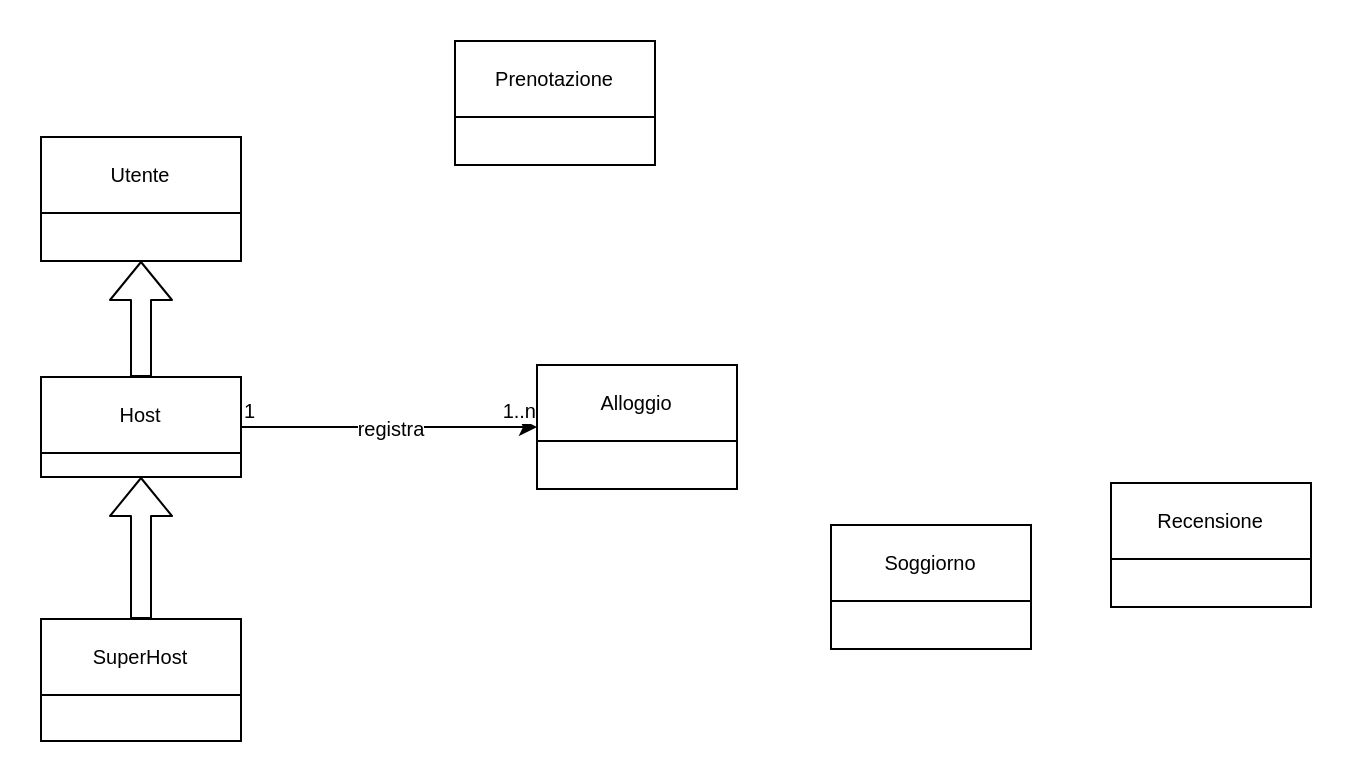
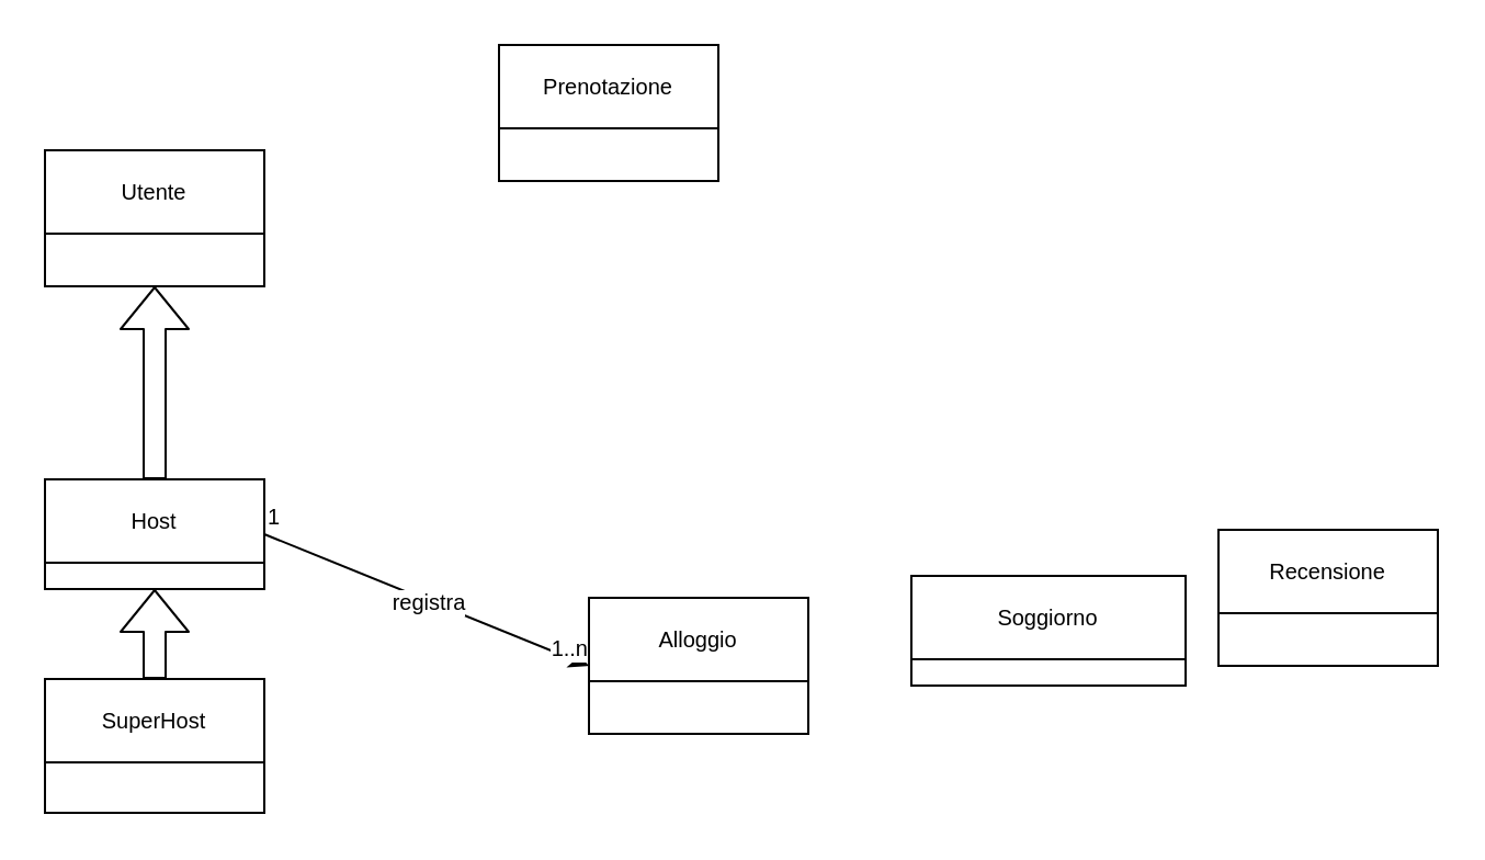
  <mxCell id="0" />
  <mxCell id="1" parent="0" />
  <mxCell id="2" value="Utente" style="swimlane;fontStyle=0;childLayout=stackLayout;horizontal=1;startSize=38;horizontalStack=0;resizeParent=1;resizeParentMax=0;resizeLast=0;collapsible=1;marginBottom=0;fontFamily=Helvetica;fontSize=10;rounded=0;shadow=0;glass=0;swimlaneFillColor=none;fillColor=none;" parent="1" vertex="1"><mxGeometry x="20" y="68" width="100" height="62" as="geometry" /></mxCell>
- <mxCell id="3" value="Host" style="swimlane;fontStyle=0;childLayout=stackLayout;horizontal=1;startSize=38;horizontalStack=0;resizeParent=1;resizeParentMax=0;resizeLast=0;collapsible=1;marginBottom=0;fontFamily=Helvetica;fontSize=10;rounded=0;shadow=0;glass=0;swimlaneFillColor=none;fillColor=none;" parent="1" vertex="1"><mxGeometry x="20" y="188" width="100" height="50" as="geometry" /></mxCell>
+ <mxCell id="3" value="Host" style="swimlane;fontStyle=0;childLayout=stackLayout;horizontal=1;startSize=38;horizontalStack=0;resizeParent=1;resizeParentMax=0;resizeLast=0;collapsible=1;marginBottom=0;fontFamily=Helvetica;fontSize=10;rounded=0;shadow=0;glass=0;swimlaneFillColor=none;fillColor=none;" parent="1" vertex="1"><mxGeometry x="20" y="218" width="100" height="50" as="geometry" /></mxCell>
  <mxCell id="4" value="" style="shape=flexArrow;endArrow=classic;html=1;fontFamily=Helvetica;fontSize=10;exitX=0.5;exitY=0;exitDx=0;exitDy=0;entryX=0.5;entryY=1;entryDx=0;entryDy=0;" parent="1" source="3" target="2" edge="1"><mxGeometry width="50" height="50" relative="1" as="geometry"><mxPoint x="187" y="226" as="sourcePoint" /><mxPoint x="237" y="176" as="targetPoint" /></mxGeometry></mxCell>
  <mxCell id="5" value="SuperHost" style="swimlane;fontStyle=0;childLayout=stackLayout;horizontal=1;startSize=38;horizontalStack=0;resizeParent=1;resizeParentMax=0;resizeLast=0;collapsible=1;marginBottom=0;fontFamily=Helvetica;fontSize=10;rounded=0;shadow=0;glass=0;swimlaneFillColor=none;fillColor=none;" parent="1" vertex="1"><mxGeometry x="20" y="309" width="100" height="61" as="geometry" /></mxCell>
  <mxCell id="6" value="" style="shape=flexArrow;endArrow=classic;html=1;fontFamily=Helvetica;fontSize=10;entryX=0.5;entryY=1;entryDx=0;entryDy=0;" parent="1" source="5" target="3" edge="1"><mxGeometry width="50" height="50" relative="1" as="geometry"><mxPoint x="60" y="198" as="sourcePoint" /><mxPoint x="60" y="135" as="targetPoint" /></mxGeometry></mxCell>
- <mxCell id="7" value="Soggiorno" style="swimlane;fontStyle=0;childLayout=stackLayout;horizontal=1;startSize=38;horizontalStack=0;resizeParent=1;resizeParentMax=0;resizeLast=0;collapsible=1;marginBottom=0;fontFamily=Helvetica;fontSize=10;rounded=0;shadow=0;glass=0;swimlaneFillColor=none;fillColor=none;" parent="1" vertex="1"><mxGeometry x="415" y="262" width="100" height="62" as="geometry" /></mxCell>
+ <mxCell id="7" value="Soggiorno" style="swimlane;fontStyle=0;childLayout=stackLayout;horizontal=1;startSize=38;horizontalStack=0;resizeParent=1;resizeParentMax=0;resizeLast=0;collapsible=1;marginBottom=0;fontFamily=Helvetica;fontSize=10;rounded=0;shadow=0;glass=0;swimlaneFillColor=none;fillColor=none;" parent="1" vertex="1"><mxGeometry x="415" y="262" width="125" height="50" as="geometry" /></mxCell>
  <mxCell id="8" value="Recensione" style="swimlane;fontStyle=0;childLayout=stackLayout;horizontal=1;startSize=38;horizontalStack=0;resizeParent=1;resizeParentMax=0;resizeLast=0;collapsible=1;marginBottom=0;fontFamily=Helvetica;fontSize=10;rounded=0;shadow=0;glass=0;swimlaneFillColor=none;fillColor=none;" parent="1" vertex="1"><mxGeometry x="555" y="241" width="100" height="62" as="geometry" /></mxCell>
- <mxCell id="9" value="Alloggio" style="swimlane;fontStyle=0;childLayout=stackLayout;horizontal=1;startSize=38;horizontalStack=0;resizeParent=1;resizeParentMax=0;resizeLast=0;collapsible=1;marginBottom=0;fontFamily=Helvetica;fontSize=10;rounded=0;shadow=0;glass=0;swimlaneFillColor=none;fillColor=none;" parent="1" vertex="1"><mxGeometry x="268" y="182" width="100" height="62" as="geometry" /></mxCell>
+ <mxCell id="9" value="Alloggio" style="swimlane;fontStyle=0;childLayout=stackLayout;horizontal=1;startSize=38;horizontalStack=0;resizeParent=1;resizeParentMax=0;resizeLast=0;collapsible=1;marginBottom=0;fontFamily=Helvetica;fontSize=10;rounded=0;shadow=0;glass=0;swimlaneFillColor=none;fillColor=none;" parent="1" vertex="1"><mxGeometry x="268" y="272" width="100" height="62" as="geometry" /></mxCell>
  <mxCell id="10" value="" style="endArrow=classic;html=1;fontFamily=Helvetica;fontSize=10;exitX=1;exitY=0.5;exitDx=0;exitDy=0;entryX=0;entryY=0.5;entryDx=0;entryDy=0;" parent="1" source="3" target="9" edge="1"><mxGeometry relative="1" as="geometry"><mxPoint x="275" y="395" as="sourcePoint" /><mxPoint x="435" y="395" as="targetPoint" /></mxGeometry></mxCell>
  <mxCell id="11" value="registra" style="edgeLabel;resizable=0;html=1;align=center;verticalAlign=middle;rounded=0;shadow=0;glass=0;fontFamily=Helvetica;fontSize=10;strokeColor=default;fillColor=none;gradientColor=none;" parent="10" connectable="0" vertex="1"><mxGeometry relative="1" as="geometry" /></mxCell>
  <mxCell id="12" value="1" style="edgeLabel;resizable=0;html=1;align=left;verticalAlign=bottom;rounded=0;shadow=0;glass=0;fontFamily=Helvetica;fontSize=10;strokeColor=default;fillColor=none;gradientColor=none;" parent="10" connectable="0" vertex="1"><mxGeometry x="-1" relative="1" as="geometry" /></mxCell>
  <mxCell id="13" value="1..n" style="edgeLabel;resizable=0;html=1;align=right;verticalAlign=bottom;rounded=0;shadow=0;glass=0;fontFamily=Helvetica;fontSize=10;strokeColor=default;fillColor=none;gradientColor=none;" parent="10" connectable="0" vertex="1"><mxGeometry x="1" relative="1" as="geometry" /></mxCell>
  <mxCell id="14" value="Prenotazione" style="swimlane;fontStyle=0;childLayout=stackLayout;horizontal=1;startSize=38;horizontalStack=0;resizeParent=1;resizeParentMax=0;resizeLast=0;collapsible=1;marginBottom=0;fontFamily=Helvetica;fontSize=10;rounded=0;shadow=0;glass=0;swimlaneFillColor=none;fillColor=none;" parent="1" vertex="1"><mxGeometry x="227" y="20" width="100" height="62" as="geometry" /></mxCell>
